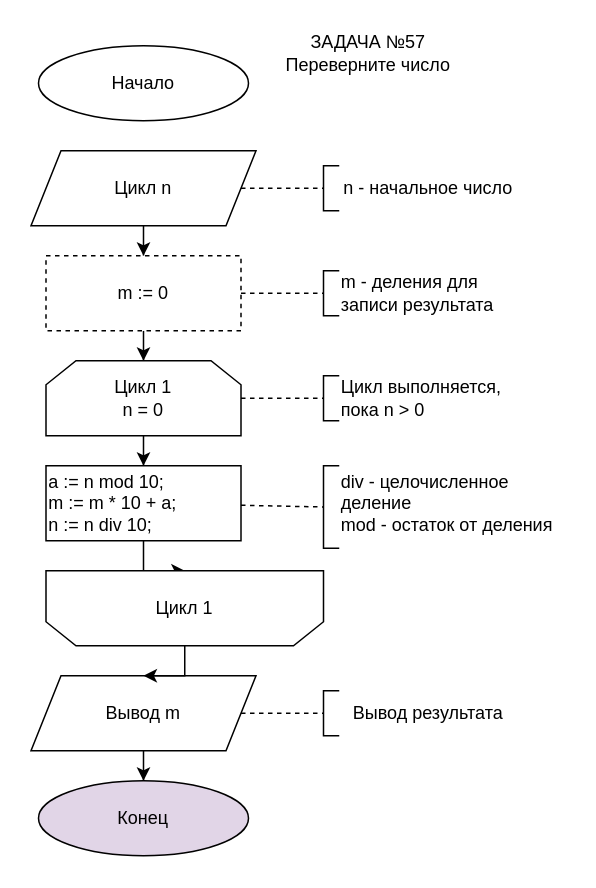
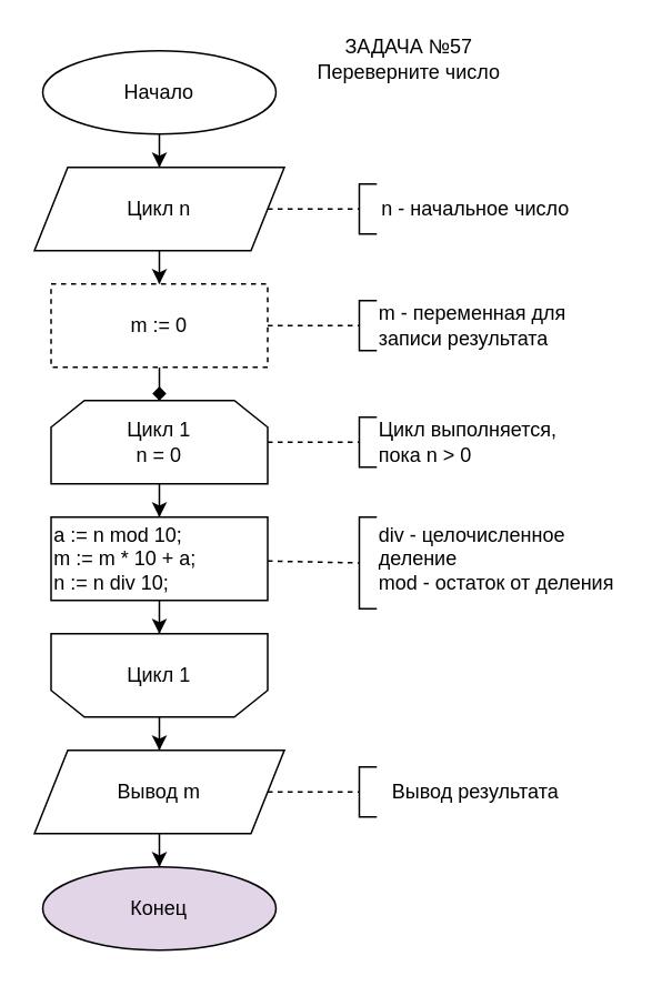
  <mxCell id="0" />
  <mxCell id="1" parent="0" />
+ <mxCell id="2" style="edgeStyle=orthogonalEdgeStyle;rounded=0;orthogonalLoop=1;jettySize=auto;html=1;" parent="1" source="3" target="6" edge="1"><mxGeometry relative="1" as="geometry" /></mxCell>
  <mxCell id="3" value="Начало" style="ellipse;whiteSpace=wrap;html=1;" parent="1" vertex="1"><mxGeometry x="25" y="30" width="140" height="50" as="geometry" /></mxCell>
  <mxCell id="4" value="Конец" style="ellipse;whiteSpace=wrap;html=1;fillColor=#e1d5e7;" parent="1" vertex="1"><mxGeometry x="25" y="520" width="140" height="50" as="geometry" /></mxCell>
  <mxCell id="5" style="edgeStyle=orthogonalEdgeStyle;rounded=0;orthogonalLoop=1;jettySize=auto;html=1;" parent="1" source="6" target="8" edge="1"><mxGeometry relative="1" as="geometry" /></mxCell>
  <mxCell id="6" value="Цикл n" style="shape=parallelogram;perimeter=parallelogramPerimeter;whiteSpace=wrap;html=1;fixedSize=1;" parent="1" vertex="1"><mxGeometry x="20" y="100" width="150" height="50" as="geometry" /></mxCell>
- <mxCell id="7" style="edgeStyle=orthogonalEdgeStyle;rounded=0;orthogonalLoop=1;jettySize=auto;html=1;" parent="1" source="8" target="10" edge="1"><mxGeometry relative="1" as="geometry" /></mxCell>
+ <mxCell id="7" style="edgeStyle=orthogonalEdgeStyle;rounded=0;orthogonalLoop=1;jettySize=auto;html=1;endArrow=diamond;" parent="1" source="8" target="10" edge="1"><mxGeometry relative="1" as="geometry" /></mxCell>
  <mxCell id="8" value="m := 0" style="rounded=0;whiteSpace=wrap;html=1;dashed=1;" parent="1" vertex="1"><mxGeometry x="30" y="170" width="130" height="50" as="geometry" /></mxCell>
  <mxCell id="9" style="edgeStyle=orthogonalEdgeStyle;rounded=0;orthogonalLoop=1;jettySize=auto;html=1;" parent="1" source="10" target="12" edge="1"><mxGeometry relative="1" as="geometry" /></mxCell>
  <mxCell id="10" value="Цикл 1&lt;div&gt;n = 0&lt;/div&gt;" style="shape=loopLimit;whiteSpace=wrap;html=1;" parent="1" vertex="1"><mxGeometry x="30" y="240" width="130" height="50" as="geometry" /></mxCell>
  <mxCell id="11" style="edgeStyle=orthogonalEdgeStyle;rounded=0;orthogonalLoop=1;jettySize=auto;html=1;" parent="1" source="12" target="16" edge="1"><mxGeometry relative="1" as="geometry" /></mxCell>
  <mxCell id="12" value="&lt;div&gt;a := n mod 10;&lt;/div&gt;&lt;div&gt;&lt;span style=&quot;background-color: initial;&quot;&gt;m := m * 10 + a;&lt;/span&gt;&lt;/div&gt;&lt;div&gt;&lt;span style=&quot;background-color: initial;&quot;&gt;n := n div 10;&lt;/span&gt;&lt;/div&gt;" style="rounded=0;whiteSpace=wrap;html=1;align=left;" parent="1" vertex="1"><mxGeometry x="30" y="310" width="130" height="50" as="geometry" /></mxCell>
  <mxCell id="13" style="edgeStyle=orthogonalEdgeStyle;rounded=0;orthogonalLoop=1;jettySize=auto;html=1;" parent="1" source="14" target="4" edge="1"><mxGeometry relative="1" as="geometry" /></mxCell>
  <mxCell id="14" value="Вывод m" style="shape=parallelogram;perimeter=parallelogramPerimeter;whiteSpace=wrap;html=1;fixedSize=1;" parent="1" vertex="1"><mxGeometry x="20" y="450" width="150" height="50" as="geometry" /></mxCell>
  <mxCell id="15" style="edgeStyle=orthogonalEdgeStyle;rounded=0;orthogonalLoop=1;jettySize=auto;html=1;" parent="1" source="16" target="14" edge="1"><mxGeometry relative="1" as="geometry" /></mxCell>
- <mxCell id="16" value="Цикл 1" style="shape=loopLimit;whiteSpace=wrap;html=1;direction=west;" parent="1" vertex="1"><mxGeometry x="30" y="380" width="185" height="50" as="geometry" /></mxCell>
+ <mxCell id="16" value="Цикл 1" style="shape=loopLimit;whiteSpace=wrap;html=1;direction=west;" parent="1" vertex="1"><mxGeometry x="30" y="380" width="130" height="50" as="geometry" /></mxCell>
  <mxCell id="17" value="" style="group" parent="1" vertex="1" connectable="0"><mxGeometry x="215" y="110" width="130" height="30" as="geometry" /></mxCell>
  <mxCell id="18" value="" style="shape=partialRectangle;whiteSpace=wrap;html=1;bottom=1;right=1;left=1;top=0;fillColor=none;routingCenterX=-0.5;rotation=90;" parent="17" vertex="1"><mxGeometry x="-10" y="10" width="30" height="10" as="geometry" /></mxCell>
  <mxCell id="19" value="" style="endArrow=none;dashed=1;html=1;rounded=0;entryX=0.5;entryY=1;entryDx=0;entryDy=0;" parent="17" source="6" target="18" edge="1"><mxGeometry width="50" height="50" relative="1" as="geometry"><mxPoint x="210" y="270" as="sourcePoint" /><mxPoint x="260" y="220" as="targetPoint" /></mxGeometry></mxCell>
  <mxCell id="20" value="n - начальное число" style="text;html=1;align=center;verticalAlign=middle;whiteSpace=wrap;rounded=0;" parent="17" vertex="1"><mxGeometry x="10" width="120" height="30" as="geometry" /></mxCell>
  <mxCell id="21" value="" style="group" parent="1" vertex="1" connectable="0"><mxGeometry x="205" y="180" width="130" height="30" as="geometry" /></mxCell>
  <mxCell id="22" value="" style="group" parent="21" vertex="1" connectable="0"><mxGeometry x="-8.882e-16" width="130" height="30" as="geometry" /></mxCell>
  <mxCell id="23" value="" style="shape=partialRectangle;whiteSpace=wrap;html=1;bottom=1;right=1;left=1;top=0;fillColor=none;routingCenterX=-0.5;rotation=90;" parent="22" vertex="1"><mxGeometry y="10" width="30" height="10" as="geometry" /></mxCell>
- <mxCell id="24" value="m - деления для записи результата" style="text;html=1;align=left;verticalAlign=middle;whiteSpace=wrap;rounded=0;" parent="22" vertex="1"><mxGeometry x="20" width="120" height="30" as="geometry" /></mxCell>
+ <mxCell id="24" value="m - переменная для записи результата" style="text;html=1;align=left;verticalAlign=middle;whiteSpace=wrap;rounded=0;" parent="22" vertex="1"><mxGeometry x="20" width="120" height="30" as="geometry" /></mxCell>
  <mxCell id="25" value="" style="endArrow=none;dashed=1;html=1;rounded=0;entryX=0.5;entryY=1;entryDx=0;entryDy=0;" parent="1" source="8" target="23" edge="1"><mxGeometry width="50" height="50" relative="1" as="geometry"><mxPoint x="425" y="460" as="sourcePoint" /><mxPoint x="475" y="410" as="targetPoint" /></mxGeometry></mxCell>
  <mxCell id="26" value="" style="group" parent="1" vertex="1" connectable="0"><mxGeometry x="215" y="320" width="160" height="30" as="geometry" /></mxCell>
  <mxCell id="27" value="" style="shape=partialRectangle;whiteSpace=wrap;html=1;bottom=1;right=1;left=1;top=0;fillColor=none;routingCenterX=-0.5;rotation=90;" parent="26" vertex="1"><mxGeometry x="-22.5" y="12.5" width="55" height="10" as="geometry" /></mxCell>
  <mxCell id="28" value="div - целочисленное деление&lt;br&gt;mod - остаток от деления" style="text;html=1;align=left;verticalAlign=middle;whiteSpace=wrap;rounded=0;" parent="26" vertex="1"><mxGeometry x="10" width="150" height="30" as="geometry" /></mxCell>
  <mxCell id="29" value="" style="endArrow=none;dashed=1;html=1;rounded=0;entryX=0.5;entryY=1;entryDx=0;entryDy=0;" parent="1" source="12" target="27" edge="1"><mxGeometry width="50" height="50" relative="1" as="geometry"><mxPoint x="425" y="380" as="sourcePoint" /><mxPoint x="475" y="330" as="targetPoint" /></mxGeometry></mxCell>
  <mxCell id="30" value="" style="shape=partialRectangle;whiteSpace=wrap;html=1;bottom=1;right=1;left=1;top=0;fillColor=none;routingCenterX=-0.5;rotation=90;" parent="1" vertex="1"><mxGeometry x="205" y="470" width="30" height="10" as="geometry" /></mxCell>
  <mxCell id="31" value="Вывод результата" style="text;html=1;align=center;verticalAlign=middle;whiteSpace=wrap;rounded=0;" parent="1" vertex="1"><mxGeometry x="225" y="460" width="120" height="30" as="geometry" /></mxCell>
  <mxCell id="32" value="" style="endArrow=none;dashed=1;html=1;rounded=0;entryX=0.5;entryY=1;entryDx=0;entryDy=0;" parent="1" target="30" edge="1"><mxGeometry width="50" height="50" relative="1" as="geometry"><mxPoint x="160" y="475" as="sourcePoint" /><mxPoint x="475" y="690" as="targetPoint" /></mxGeometry></mxCell>
  <mxCell id="33" value="" style="shape=partialRectangle;whiteSpace=wrap;html=1;bottom=1;right=1;left=1;top=0;fillColor=none;routingCenterX=-0.5;rotation=90;" parent="1" vertex="1"><mxGeometry x="205" y="260" width="30" height="10" as="geometry" /></mxCell>
  <mxCell id="34" value="Цикл выполняется, пока n &amp;gt; 0" style="text;html=1;align=left;verticalAlign=middle;whiteSpace=wrap;rounded=0;" parent="1" vertex="1"><mxGeometry x="225" y="250" width="120" height="30" as="geometry" /></mxCell>
  <mxCell id="35" value="" style="endArrow=none;dashed=1;html=1;rounded=0;entryX=0.5;entryY=1;entryDx=0;entryDy=0;" parent="1" target="33" edge="1"><mxGeometry width="50" height="50" relative="1" as="geometry"><mxPoint x="160" y="265" as="sourcePoint" /><mxPoint x="475" y="480" as="targetPoint" /></mxGeometry></mxCell>
  <mxCell id="36" value="ЗАДАЧА №57&lt;div&gt;Переверните число&lt;br&gt;&lt;/div&gt;" style="text;html=1;align=center;verticalAlign=middle;whiteSpace=wrap;rounded=0;" parent="1" vertex="1"><mxGeometry x="185" y="20" width="120" height="30" as="geometry" /></mxCell>
